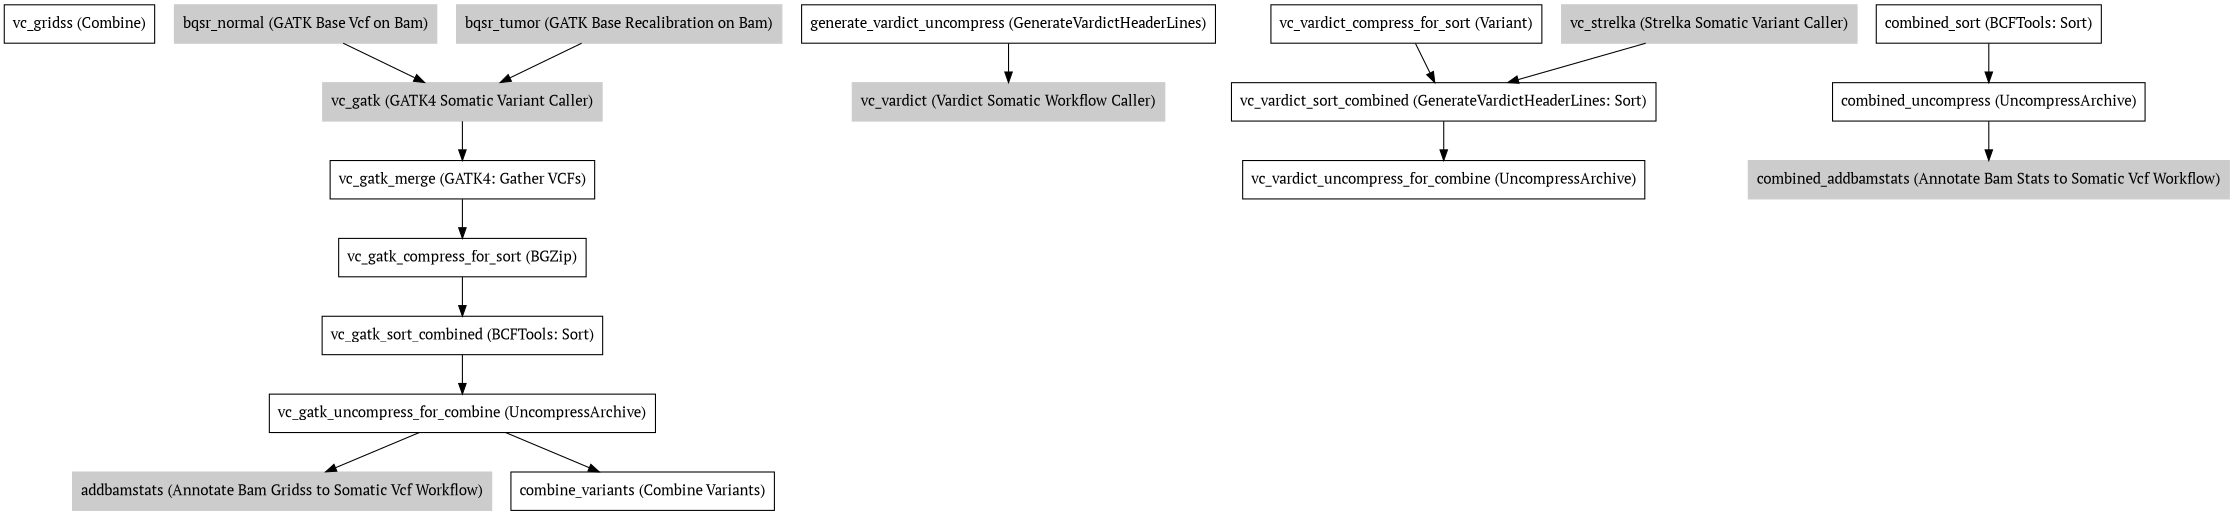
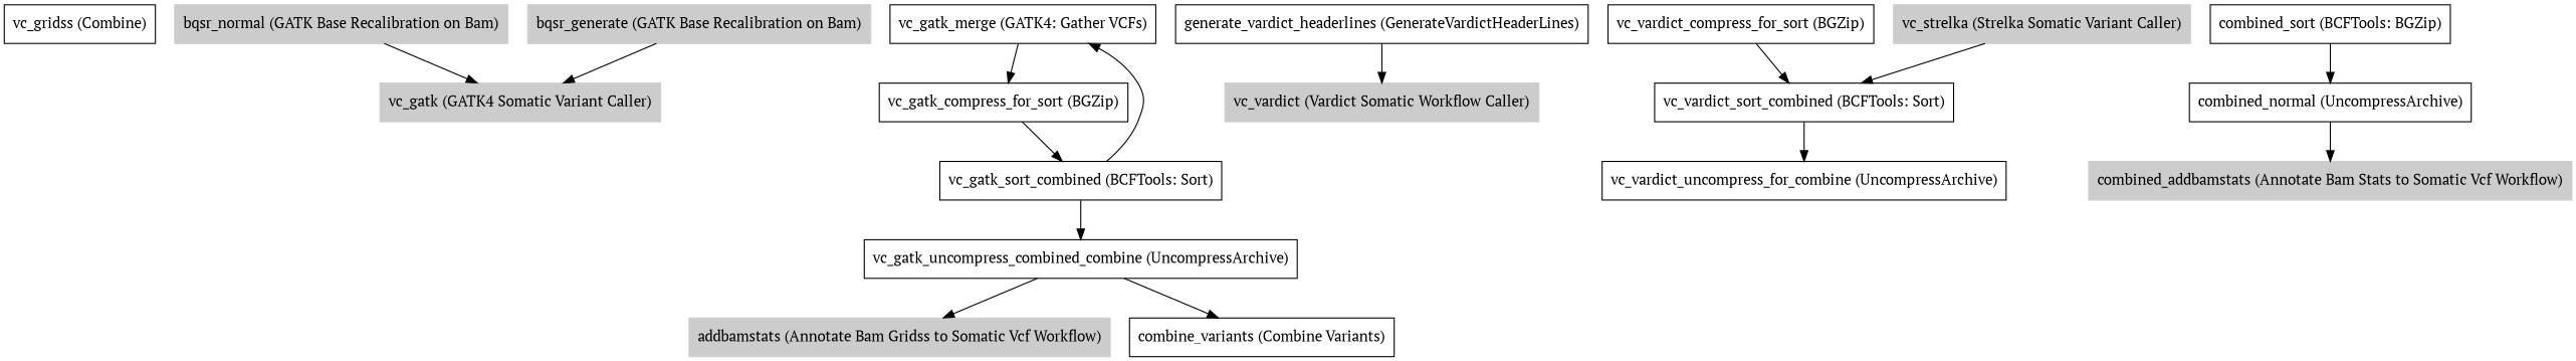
  digraph {
    fontname="PT Serif"
    node [fontname="PT Serif" shape=record]
    edge [fontname="PT Serif"]
    n1 [label="vc_gridss (Combine)"]
-   n2 [color=grey80 label="bqsr_normal (GATK Base Vcf on Bam)" style=filled]
+   n2 [color=grey80 label="bqsr_normal (GATK Base Recalibration on Bam)" style=filled]
    n3 [color=grey80 label="vc_gatk (GATK4 Somatic Variant Caller)" style=filled]
    n4 [label="vc_gatk_merge (GATK4: Gather VCFs)"]
-   n5 [color=grey80 label="bqsr_tumor (GATK Base Recalibration on Bam)" style=filled]
+   n5 [color=grey80 label="bqsr_generate (GATK Base Recalibration on Bam)" style=filled]
    n6 [label="vc_gatk_compress_for_sort (BGZip)"]
    n7 [label="vc_gatk_sort_combined (BCFTools: Sort)"]
-   n8 [label="vc_gatk_uncompress_for_combine (UncompressArchive)"]
+   n8 [label="vc_gatk_uncompress_combined_combine (UncompressArchive)"]
    n9 [color=grey80 label="addbamstats (Annotate Bam Gridss to Somatic Vcf Workflow)" style=filled]
    n10 [label="combine_variants (Combine Variants)"]
-   n11 [label="generate_vardict_uncompress (GenerateVardictHeaderLines)"]
+   n11 [label="generate_vardict_headerlines (GenerateVardictHeaderLines)"]
    n12 [color=grey80 label="vc_vardict (Vardict Somatic Workflow Caller)" style=filled]
-   n13 [label="vc_vardict_compress_for_sort (Variant)"]
-   n14 [label="vc_vardict_sort_combined (GenerateVardictHeaderLines: Sort)"]
+   n13 [label="vc_vardict_compress_for_sort (BGZip)"]
+   n14 [label="vc_vardict_sort_combined (BCFTools: Sort)"]
    n15 [label="vc_vardict_uncompress_for_combine (UncompressArchive)"]
    n16 [color=grey80 label="vc_strelka (Strelka Somatic Variant Caller)" style=filled]
-   n17 [label="combined_sort (BCFTools: Sort)"]
-   n18 [label="combined_uncompress (UncompressArchive)"]
+   n17 [label="combined_sort (BCFTools: BGZip)"]
+   n18 [label="combined_normal (UncompressArchive)"]
    n19 [color=grey80 label="combined_addbamstats (Annotate Bam Stats to Somatic Vcf Workflow)" style=filled]
    n2 -> n3
-   n3 -> n4
+   n7 -> n4
    n4 -> n6
    n5 -> n3
    n6 -> n7
    n7 -> n8
    n8 -> n9
    n8 -> n10
    n11 -> n12
    n13 -> n14
    n14 -> n15
    n16 -> n14
    n17 -> n18
    n18 -> n19
  }
